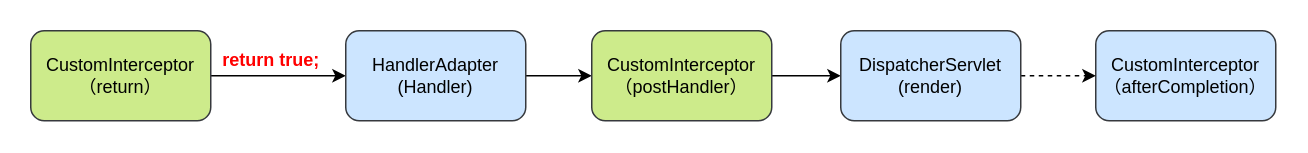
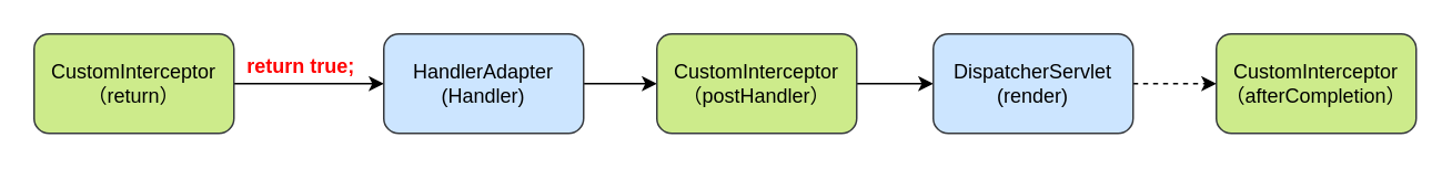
  <mxCell id="0" />
  <mxCell id="1" parent="0" />
  <mxCell id="2" style="edgeStyle=orthogonalEdgeStyle;rounded=0;orthogonalLoop=1;jettySize=auto;html=1;entryX=0;entryY=0.5;entryDx=0;entryDy=0;" edge="1" parent="1" source="3" target="5"><mxGeometry relative="1" as="geometry" /></mxCell>
  <mxCell id="3" value="CustomInterceptor&lt;br&gt;（return）" style="rounded=1;whiteSpace=wrap;html=1;fillColor=#cdeb8b;strokeColor=#36393d;" vertex="1" parent="1"><mxGeometry x="20" y="20" width="120" height="60" as="geometry" /></mxCell>
  <mxCell id="4" style="edgeStyle=orthogonalEdgeStyle;rounded=0;orthogonalLoop=1;jettySize=auto;html=1;entryX=0;entryY=0.5;entryDx=0;entryDy=0;fontColor=#FF0000;" edge="1" parent="1" source="5" target="7"><mxGeometry relative="1" as="geometry" /></mxCell>
  <mxCell id="5" value="HandlerAdapter&lt;br&gt;(Handler)" style="rounded=1;whiteSpace=wrap;html=1;fillColor=#cce5ff;strokeColor=#36393d;" vertex="1" parent="1"><mxGeometry x="230" y="20" width="120" height="60" as="geometry" /></mxCell>
  <mxCell id="6" style="edgeStyle=orthogonalEdgeStyle;rounded=0;orthogonalLoop=1;jettySize=auto;html=1;entryX=0;entryY=0.5;entryDx=0;entryDy=0;fontColor=#FF0000;" edge="1" parent="1" source="7" target="10"><mxGeometry relative="1" as="geometry" /></mxCell>
  <mxCell id="7" value="CustomInterceptor&lt;br&gt;（postHandler）" style="rounded=1;whiteSpace=wrap;html=1;fillColor=#cdeb8b;strokeColor=#36393d;" vertex="1" parent="1"><mxGeometry x="394" y="20" width="120" height="60" as="geometry" /></mxCell>
- <mxCell id="8" value="CustomInterceptor&lt;br&gt;（afterCompletion）" style="rounded=1;whiteSpace=wrap;html=1;fillColor=#cce5ff;strokeColor=#36393d;" vertex="1" parent="1"><mxGeometry x="730" y="20" width="120" height="60" as="geometry" /></mxCell>
+ <mxCell id="8" value="CustomInterceptor&lt;br&gt;（afterCompletion）" style="rounded=1;whiteSpace=wrap;html=1;fillColor=#cdeb8b;strokeColor=#36393d;" vertex="1" parent="1"><mxGeometry x="730" y="20" width="120" height="60" as="geometry" /></mxCell>
  <mxCell id="9" style="edgeStyle=orthogonalEdgeStyle;rounded=0;orthogonalLoop=1;jettySize=auto;html=1;entryX=0;entryY=0.5;entryDx=0;entryDy=0;fontColor=#FF0000;dashed=1;" edge="1" parent="1" source="10" target="8"><mxGeometry relative="1" as="geometry" /></mxCell>
  <mxCell id="10" value="DispatcherServlet&lt;br&gt;(render)" style="rounded=1;whiteSpace=wrap;html=1;fillColor=#cce5ff;strokeColor=#36393d;" vertex="1" parent="1"><mxGeometry x="560" y="20" width="120" height="60" as="geometry" /></mxCell>
  <mxCell id="11" value="return true;" style="text;html=1;align=center;verticalAlign=middle;resizable=0;points=[];autosize=1;strokeColor=none;fillColor=none;fontColor=#FF0000;fontStyle=1" vertex="1" parent="1"><mxGeometry x="140" y="30" width="80" height="20" as="geometry" /></mxCell>
